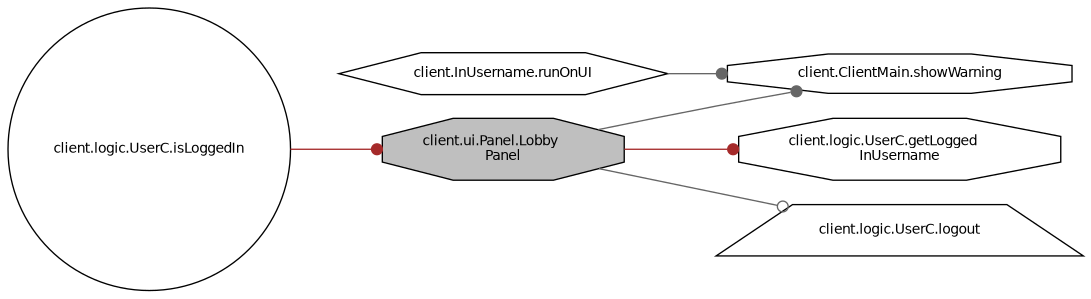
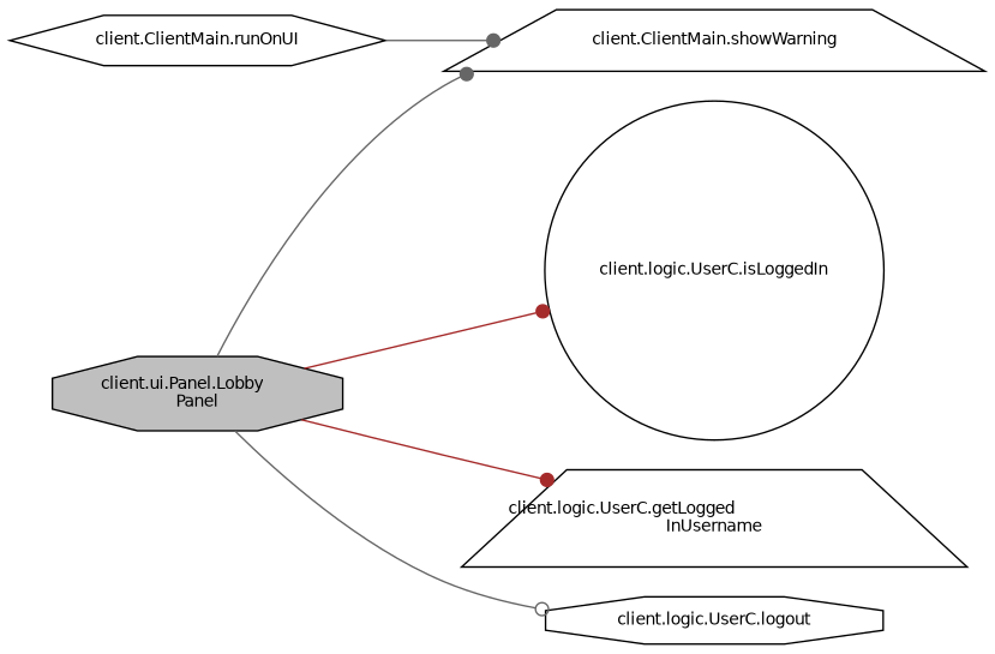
  digraph {
    rankdir=LR
    node [color=black fillcolor=white fontname=Helvetica fontsize=10 shape=octagon style=filled]
    edge [arrowhead=dot color=gray40 fontname=Helvetica fontsize=10 labelfontname=Helvetica labelfontsize=10 style=solid]
    n1 [fillcolor=grey75 fontcolor=black height=0.2 label="client.ui.Panel.Lobby\lPanel" width=0.4]
    n2 [height=0.2 label="client.logic.UserC.isLoggedIn" shape=circle width=0.4]
-   n3 [height=0.2 label="client.ClientMain.showWarning" width=0.4]
-   n4 [height=0.2 label="client.logic.UserC.getLogged\lInUsername" width=0.4]
-   n5 [height=0.2 label="client.logic.UserC.logout" shape=trapezium width=0.4]
-   n6 [height=0.2 label="client.InUsername.runOnUI" shape=hexagon width=0.4]
-   n2 -> n1 [color=brown]
+   n3 [height=0.2 label="client.ClientMain.showWarning" shape=trapezium width=0.4]
+   n4 [height=0.2 label="client.logic.UserC.getLogged\lInUsername" shape=trapezium width=0.4]
+   n5 [height=0.2 label="client.logic.UserC.logout" width=0.4]
+   n6 [height=0.2 label="client.ClientMain.runOnUI" shape=hexagon width=0.4]
+   n1 -> n2 [color=brown]
    n1 -> n3
    n1 -> n4 [color=brown]
    n1 -> n5 [arrowhead=odot]
    n6 -> n3
  }
